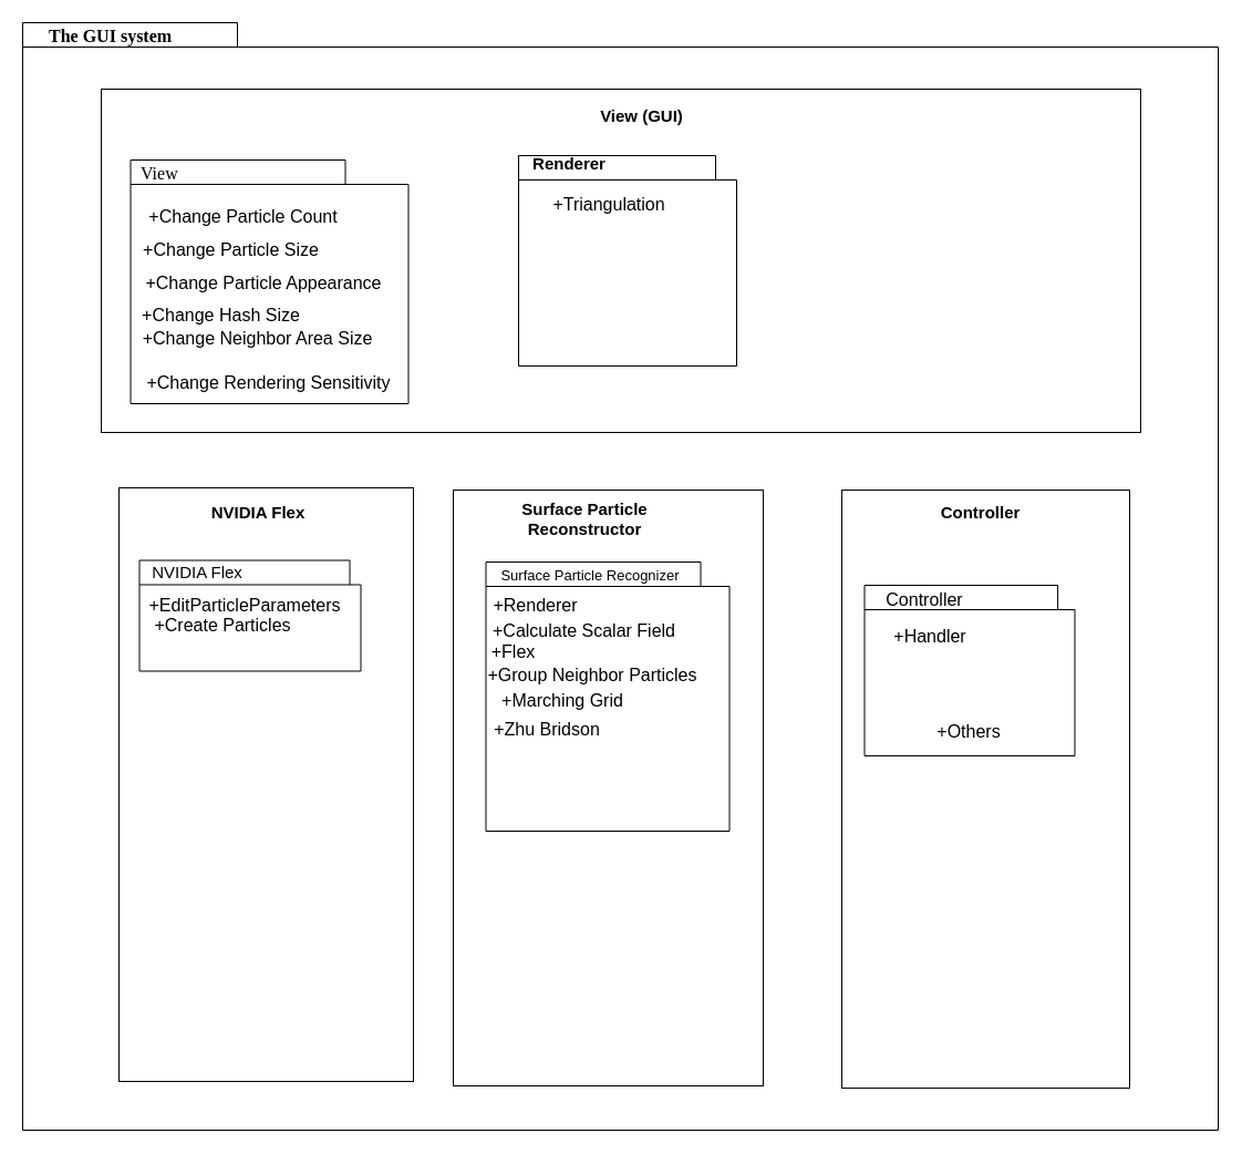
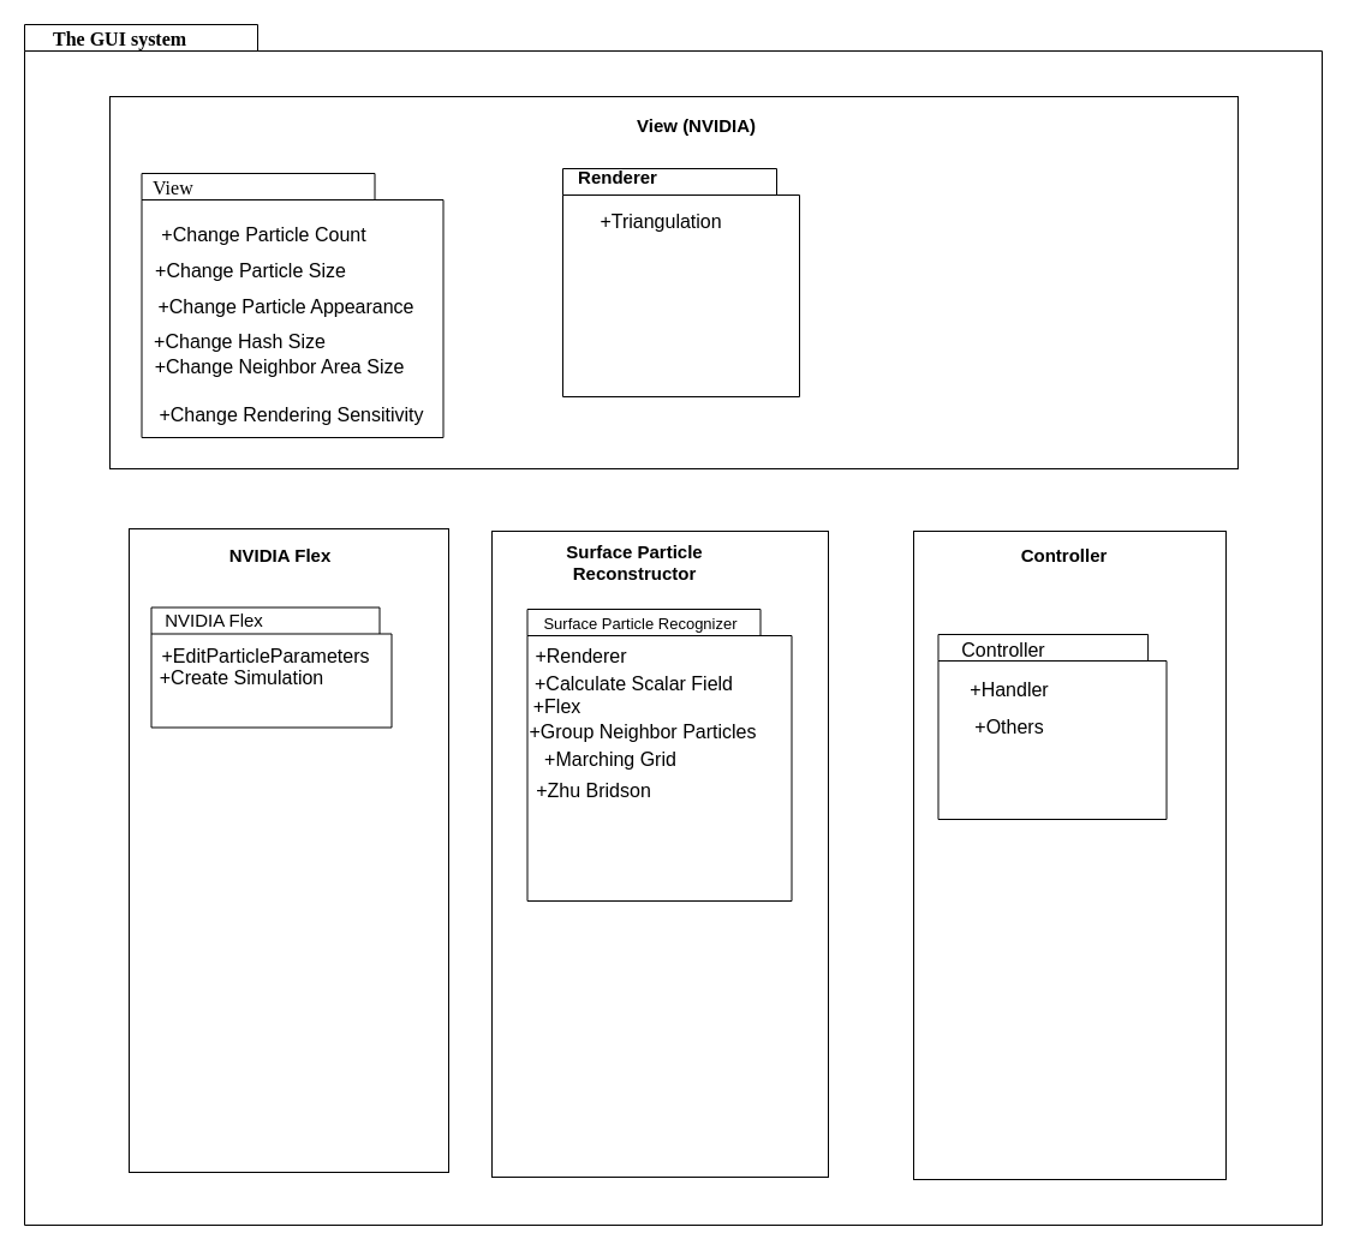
  <mxCell id="0" />
  <mxCell id="1" parent="0" />
  <mxCell id="2" value="" style="shape=folder;fontStyle=1;spacingTop=10;tabWidth=194;tabHeight=22;tabPosition=left;html=1;rounded=0;shadow=0;comic=0;labelBackgroundColor=none;strokeWidth=1;fillColor=none;fontFamily=Verdana;fontSize=10;align=center;" parent="1" vertex="1"><mxGeometry x="20" y="20" width="1080" height="1000" as="geometry" /></mxCell>
  <mxCell id="3" value="&lt;b style=&quot;font-size: 16px;&quot;&gt;&lt;font style=&quot;font-size: 16px;&quot;&gt;The GUI system&lt;/font&gt;&lt;/b&gt;" style="text;html=1;align=left;verticalAlign=top;spacingTop=-4;fontSize=16;fontFamily=Verdana" parent="1" vertex="1"><mxGeometry x="42" y="20" width="130" height="20" as="geometry" /></mxCell>
  <mxCell id="4" value="" style="rounded=0;whiteSpace=wrap;html=1;" vertex="1" parent="1"><mxGeometry x="107" y="440" width="266" height="536" as="geometry" /></mxCell>
  <mxCell id="5" value="NVIDIA Flex" style="text;html=1;strokeColor=none;fillColor=none;align=center;verticalAlign=middle;whiteSpace=wrap;rounded=0;strokeWidth=1;fontSize=15;fontStyle=1" vertex="1" parent="1"><mxGeometry x="177.5" y="451.5" width="110" height="20" as="geometry" /></mxCell>
  <mxCell id="6" value="" style="rounded=0;whiteSpace=wrap;html=1;" vertex="1" parent="1"><mxGeometry x="91" y="80" width="939" height="310" as="geometry" /></mxCell>
- <mxCell id="7" value="View (GUI)" style="text;html=1;strokeColor=none;fillColor=none;align=center;verticalAlign=middle;whiteSpace=wrap;rounded=0;fontSize=15;fontStyle=1" vertex="1" parent="1"><mxGeometry x="494" y="94" width="171" height="20" as="geometry" /></mxCell>
+ <mxCell id="7" value="View (NVIDIA)" style="text;html=1;strokeColor=none;fillColor=none;align=center;verticalAlign=middle;whiteSpace=wrap;rounded=0;fontSize=15;fontStyle=1" vertex="1" parent="1"><mxGeometry x="494" y="94" width="171" height="20" as="geometry" /></mxCell>
  <mxCell id="8" value="" style="rounded=0;whiteSpace=wrap;html=1;" vertex="1" parent="1"><mxGeometry x="760" y="442" width="260" height="540" as="geometry" /></mxCell>
  <mxCell id="9" value="" style="rounded=0;whiteSpace=wrap;html=1;" vertex="1" parent="1"><mxGeometry x="409" y="442" width="280" height="538" as="geometry" /></mxCell>
  <mxCell id="10" value="Controller" style="text;html=1;strokeColor=none;fillColor=none;align=center;verticalAlign=middle;whiteSpace=wrap;rounded=0;fontSize=15;fontStyle=1" vertex="1" parent="1"><mxGeometry x="799.5" y="451.5" width="171" height="20" as="geometry" /></mxCell>
  <mxCell id="11" value="Surface Particle &lt;br style=&quot;font-size: 15px;&quot;&gt;Reconstructor" style="text;html=1;strokeColor=none;fillColor=none;align=center;verticalAlign=middle;whiteSpace=wrap;rounded=0;fontSize=15;fontStyle=1" vertex="1" parent="1"><mxGeometry x="422" y="451.5" width="212" height="33" as="geometry" /></mxCell>
  <mxCell id="12" value="" style="shape=folder;fontStyle=1;spacingTop=10;tabWidth=194;tabHeight=22;tabPosition=left;html=1;rounded=0;shadow=0;comic=0;labelBackgroundColor=none;strokeWidth=1;fillColor=none;fontFamily=Verdana;fontSize=10;align=center;" vertex="1" parent="1"><mxGeometry x="125.5" y="505.5" width="200" height="100" as="geometry" /></mxCell>
  <mxCell id="13" value="NVIDIA Flex" style="text;html=1;strokeColor=none;fillColor=none;align=center;verticalAlign=middle;whiteSpace=wrap;rounded=0;strokeWidth=1;fontSize=15;fontStyle=0" vertex="1" parent="1"><mxGeometry x="125.5" y="505.5" width="104" height="20" as="geometry" /></mxCell>
  <mxCell id="14" value="+EditParticleParameters&lt;br&gt;" style="text;html=1;strokeColor=none;fillColor=none;align=center;verticalAlign=middle;whiteSpace=wrap;rounded=0;fontSize=16;" vertex="1" parent="1"><mxGeometry x="125.5" y="535.5" width="190" height="21" as="geometry" /></mxCell>
  <mxCell id="15" value="" style="shape=folder;fontStyle=1;spacingTop=10;tabWidth=194;tabHeight=22;tabPosition=left;html=1;rounded=0;shadow=0;comic=0;labelBackgroundColor=none;strokeWidth=1;fillColor=none;fontFamily=Verdana;fontSize=10;align=center;" vertex="1" parent="1"><mxGeometry x="438.5" y="507" width="220" height="243" as="geometry" /></mxCell>
  <mxCell id="16" value="&lt;font style=&quot;font-size: 13px&quot;&gt;Surface Particle&amp;nbsp;Recognizer&lt;/font&gt;" style="text;html=1;strokeColor=none;fillColor=none;align=center;verticalAlign=middle;whiteSpace=wrap;rounded=0;strokeWidth=1;fontSize=15;fontStyle=0" vertex="1" parent="1"><mxGeometry x="438" y="499.5" width="190" height="36" as="geometry" /></mxCell>
  <mxCell id="17" value="+Renderer" style="text;html=1;strokeColor=none;fillColor=none;align=center;verticalAlign=middle;whiteSpace=wrap;rounded=0;fontSize=16;" vertex="1" parent="1"><mxGeometry x="408" y="533" width="151" height="26" as="geometry" /></mxCell>
- <mxCell id="18" value="+Create Particles" style="text;html=1;strokeColor=none;fillColor=none;align=center;verticalAlign=middle;whiteSpace=wrap;rounded=0;fontSize=16;" vertex="1" parent="1"><mxGeometry x="125.5" y="553.5" width="150" height="21" as="geometry" /></mxCell>
+ <mxCell id="18" value="+Create Simulation" style="text;html=1;strokeColor=none;fillColor=none;align=center;verticalAlign=middle;whiteSpace=wrap;rounded=0;fontSize=16;" vertex="1" parent="1"><mxGeometry x="125.5" y="553.5" width="150" height="21" as="geometry" /></mxCell>
  <mxCell id="19" value="+Calculate Scalar Field" style="text;html=1;strokeColor=none;fillColor=none;align=center;verticalAlign=middle;whiteSpace=wrap;rounded=0;fontSize=16;" vertex="1" parent="1"><mxGeometry x="441.5" y="555.5" width="171" height="26" as="geometry" /></mxCell>
  <mxCell id="20" value="Controller" style="text;html=1;strokeColor=none;fillColor=none;align=center;verticalAlign=middle;whiteSpace=wrap;rounded=0;fontSize=16;" vertex="1" parent="1"><mxGeometry x="760" y="527.5" width="150" height="26" as="geometry" /></mxCell>
  <mxCell id="21" value="+Flex" style="text;html=1;strokeColor=none;fillColor=none;align=center;verticalAlign=middle;whiteSpace=wrap;rounded=0;fontSize=16;" vertex="1" parent="1"><mxGeometry x="378" y="574.5" width="171" height="26" as="geometry" /></mxCell>
  <mxCell id="22" value="+Group Neighbor Particles" style="text;html=1;strokeColor=none;fillColor=none;align=center;verticalAlign=middle;whiteSpace=wrap;rounded=0;fontSize=16;" vertex="1" parent="1"><mxGeometry x="438.5" y="596" width="192" height="26" as="geometry" /></mxCell>
  <mxCell id="23" value="+Marching Grid" style="text;html=1;strokeColor=none;fillColor=none;align=center;verticalAlign=middle;whiteSpace=wrap;rounded=0;fontSize=16;" vertex="1" parent="1"><mxGeometry x="402.5" y="618.5" width="210" height="26" as="geometry" /></mxCell>
  <mxCell id="24" value="" style="shape=folder;fontStyle=1;spacingTop=10;tabWidth=194;tabHeight=22;tabPosition=left;html=1;rounded=0;shadow=0;comic=0;labelBackgroundColor=none;strokeWidth=1;fillColor=none;fontFamily=Verdana;fontSize=10;align=center;" vertex="1" parent="1"><mxGeometry x="780.5" y="528" width="190" height="154" as="geometry" /></mxCell>
  <mxCell id="25" value="+Handler" style="text;html=1;strokeColor=none;fillColor=none;align=center;verticalAlign=middle;whiteSpace=wrap;rounded=0;fontSize=16;" vertex="1" parent="1"><mxGeometry x="790" y="561" width="100" height="26" as="geometry" /></mxCell>
- <mxCell id="26" value="+Others" style="text;html=1;strokeColor=none;fillColor=none;align=center;verticalAlign=middle;whiteSpace=wrap;rounded=0;fontSize=16;" vertex="1" parent="1"><mxGeometry x="825" y="647" width="100" height="26" as="geometry" /></mxCell>
+ <mxCell id="26" value="+Others" style="text;html=1;strokeColor=none;fillColor=none;align=center;verticalAlign=middle;whiteSpace=wrap;rounded=0;fontSize=16;" vertex="1" parent="1"><mxGeometry x="790" y="592" width="100" height="26" as="geometry" /></mxCell>
  <mxCell id="27" value="" style="shape=folder;fontStyle=1;spacingTop=10;tabWidth=194;tabHeight=22;tabPosition=left;html=1;rounded=0;shadow=0;comic=0;labelBackgroundColor=none;strokeWidth=1;fillColor=none;fontFamily=Verdana;fontSize=10;align=center;" vertex="1" parent="1"><mxGeometry x="117.5" y="144" width="251" height="220" as="geometry" /></mxCell>
  <mxCell id="28" value="&lt;span style=&quot;font-size: 16px&quot;&gt;&lt;font style=&quot;font-size: 16px&quot;&gt;View&lt;/font&gt;&lt;/span&gt;" style="text;html=1;align=left;verticalAlign=top;spacingTop=-4;fontSize=16;fontFamily=Verdana;fontStyle=0" vertex="1" parent="1"><mxGeometry x="125" y="144" width="130" height="20" as="geometry" /></mxCell>
  <mxCell id="29" value="+Change Particle Count" style="text;html=1;strokeColor=none;fillColor=none;align=center;verticalAlign=middle;whiteSpace=wrap;rounded=0;fontSize=16;" vertex="1" parent="1"><mxGeometry x="125" y="184" width="189" height="21" as="geometry" /></mxCell>
  <mxCell id="30" value="+Change Particle Size" style="text;html=1;strokeColor=none;fillColor=none;align=center;verticalAlign=middle;whiteSpace=wrap;rounded=0;fontSize=16;" vertex="1" parent="1"><mxGeometry x="114" y="214" width="189" height="21" as="geometry" /></mxCell>
  <mxCell id="31" value="+Change Particle Appearance" style="text;html=1;strokeColor=none;fillColor=none;align=center;verticalAlign=middle;whiteSpace=wrap;rounded=0;fontSize=16;" vertex="1" parent="1"><mxGeometry x="115.5" y="244" width="244" height="21" as="geometry" /></mxCell>
  <mxCell id="32" value="+Change Hash Size" style="text;html=1;strokeColor=none;fillColor=none;align=center;verticalAlign=middle;whiteSpace=wrap;rounded=0;fontSize=16;" vertex="1" parent="1"><mxGeometry x="113.5" y="273" width="171" height="21" as="geometry" /></mxCell>
  <mxCell id="33" value="+Change Neighbor Area Size" style="text;html=1;strokeColor=none;fillColor=none;align=center;verticalAlign=middle;whiteSpace=wrap;rounded=0;fontSize=16;" vertex="1" parent="1"><mxGeometry x="125" y="294" width="215" height="21" as="geometry" /></mxCell>
  <mxCell id="34" value="+Change Rendering Sensitivity" style="text;html=1;strokeColor=none;fillColor=none;align=center;verticalAlign=middle;whiteSpace=wrap;rounded=0;fontSize=16;" vertex="1" parent="1"><mxGeometry x="117.5" y="334" width="249" height="21" as="geometry" /></mxCell>
  <mxCell id="35" value="+Zhu Bridson" style="text;html=1;strokeColor=none;fillColor=none;align=center;verticalAlign=middle;whiteSpace=wrap;rounded=0;fontSize=16;" vertex="1" parent="1"><mxGeometry x="388.5" y="644.5" width="210" height="26" as="geometry" /></mxCell>
  <mxCell id="36" value="Renderer" style="text;html=1;strokeColor=none;fillColor=none;align=center;verticalAlign=middle;whiteSpace=wrap;rounded=0;fontSize=15;fontStyle=1" vertex="1" parent="1"><mxGeometry x="468.5" y="137" width="90" height="20" as="geometry" /></mxCell>
  <mxCell id="37" value="" style="shape=folder;fontStyle=1;spacingTop=10;tabWidth=194;tabHeight=22;tabPosition=left;html=1;rounded=0;shadow=0;comic=0;labelBackgroundColor=none;strokeWidth=1;fillColor=none;fontFamily=Verdana;fontSize=10;align=center;" vertex="1" parent="1"><mxGeometry x="468" y="140" width="197" height="190" as="geometry" /></mxCell>
  <mxCell id="38" value="+Triangulation" style="text;html=1;strokeColor=none;fillColor=none;align=center;verticalAlign=middle;whiteSpace=wrap;rounded=0;fontSize=16;" vertex="1" parent="1"><mxGeometry x="499.5" y="171" width="100" height="26" as="geometry" /></mxCell>
